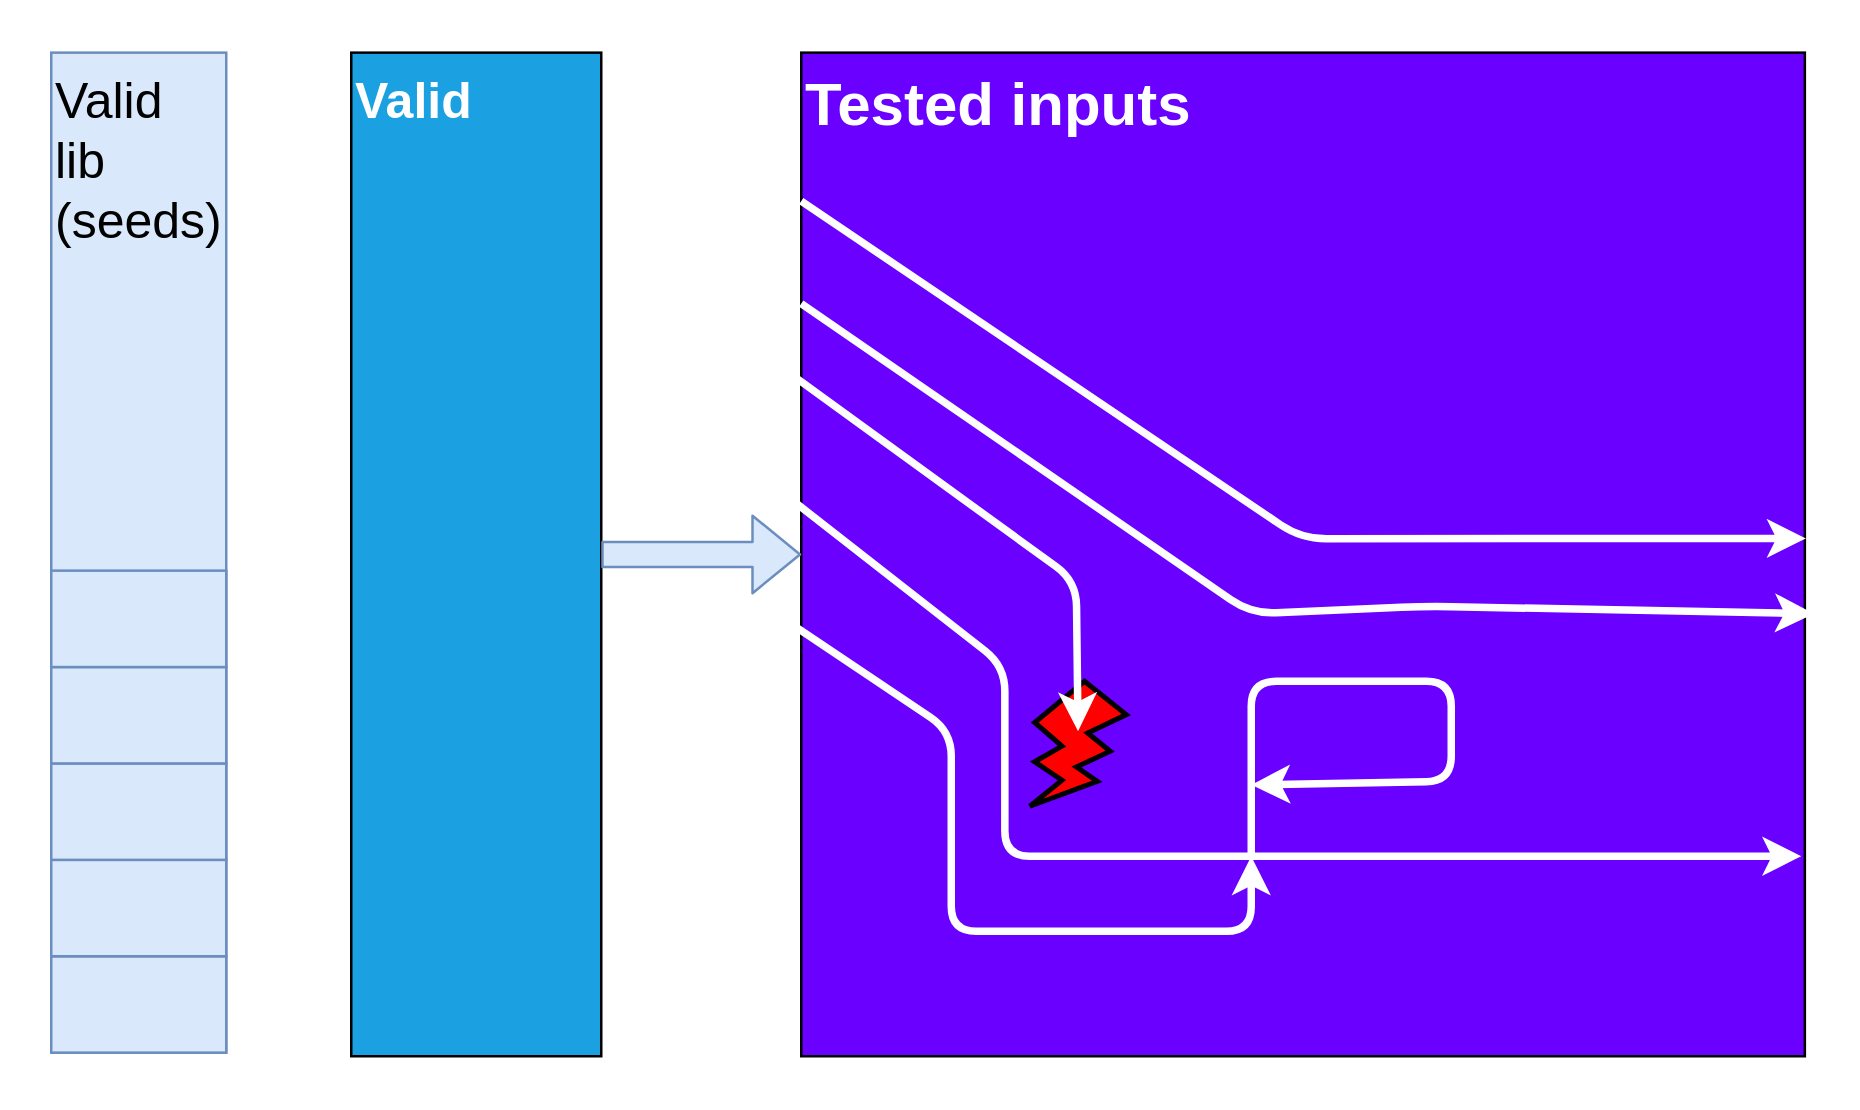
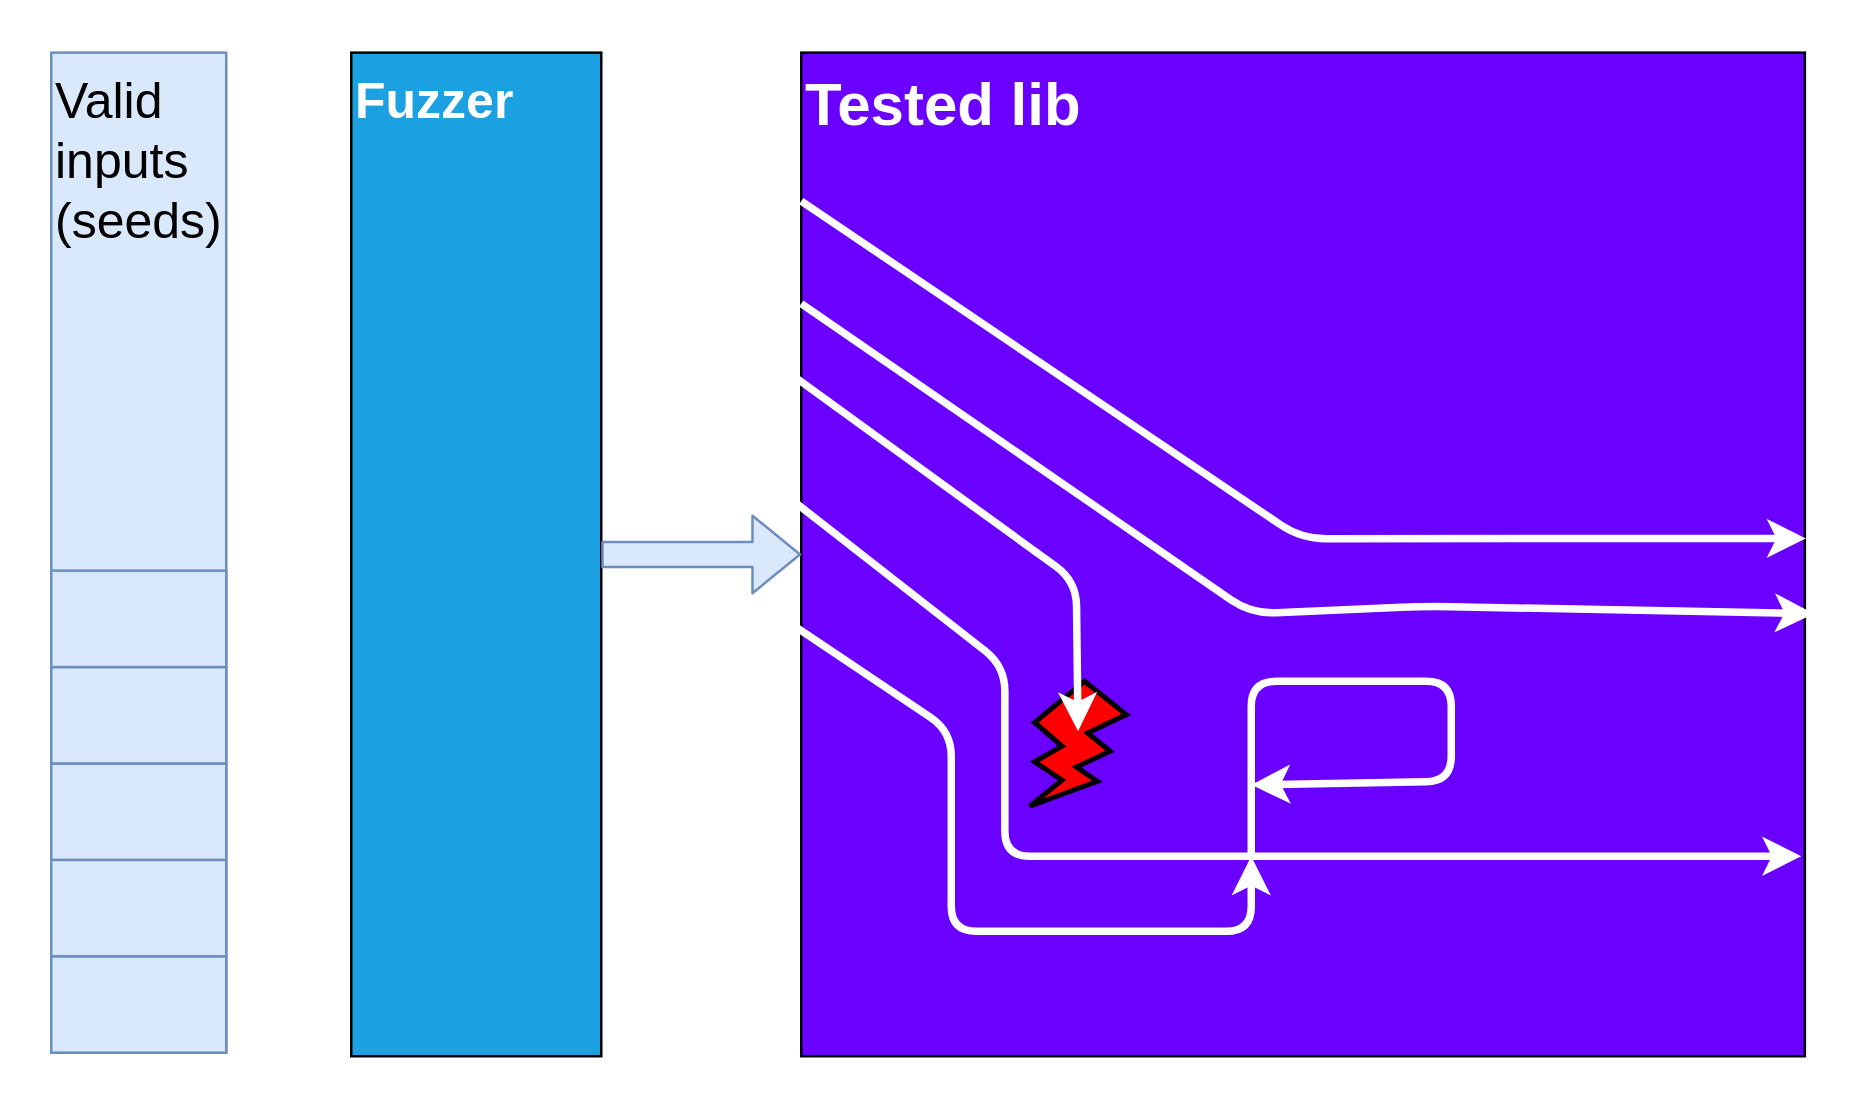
  <mxCell id="0" />
  <mxCell id="1" parent="0" />
  <mxCell id="2" value="" style="edgeStyle=none;html=1;strokeColor=#FFFFFF;strokeWidth=3;fontColor=#000000;endSize=12;" edge="1" parent="1" source="3"><mxGeometry relative="1" as="geometry"><mxPoint x="90" y="324.565" as="targetPoint" /></mxGeometry></mxCell>
- <mxCell id="3" value="&lt;font style=&quot;font-size: 24px;&quot;&gt;&lt;b&gt;Tested inputs&lt;/b&gt;&lt;/font&gt;" style="whiteSpace=wrap;html=1;aspect=fixed;fillColor=#6a00ff;fontColor=#ffffff;strokeColor=#000000;align=left;verticalAlign=top;" parent="1" vertex="1"><mxGeometry x="320" y="20.56" width="401.44" height="401.44" as="geometry" /></mxCell>
+ <mxCell id="3" value="&lt;font style=&quot;font-size: 24px;&quot;&gt;&lt;b&gt;Tested lib&lt;/b&gt;&lt;/font&gt;" style="whiteSpace=wrap;html=1;aspect=fixed;fillColor=#6a00ff;fontColor=#ffffff;strokeColor=#000000;align=left;verticalAlign=top;" parent="1" vertex="1"><mxGeometry x="320" y="20.56" width="401.44" height="401.44" as="geometry" /></mxCell>
  <mxCell id="4" value="" style="verticalLabelPosition=bottom;verticalAlign=top;html=1;shape=mxgraph.basic.flash;fillColor=#FF0000;fontColor=#ffffff;strokeColor=#000000;strokeWidth=2;" parent="1" vertex="1"><mxGeometry x="411.44" y="272" width="38.56" height="50" as="geometry" /></mxCell>
  <mxCell id="5" value="" style="endArrow=classic;html=1;exitX=0;exitY=0.25;exitDx=0;exitDy=0;entryX=1.009;entryY=0.559;entryDx=0;entryDy=0;entryPerimeter=0;strokeColor=#FFFFFF;strokeWidth=3;endSize=6;" parent="1" source="3" target="3" edge="1"><mxGeometry width="50" height="50" relative="1" as="geometry"><mxPoint x="537.42" y="170.02" as="sourcePoint" /><mxPoint x="461.44" y="382" as="targetPoint" /><Array as="points"><mxPoint x="500" y="245" /><mxPoint x="570" y="242" /></Array></mxGeometry></mxCell>
  <mxCell id="6" value="" style="endArrow=classic;html=1;entryX=0.5;entryY=0.4;entryDx=0;entryDy=0;entryPerimeter=0;exitX=-0.004;exitY=0.325;exitDx=0;exitDy=0;exitPerimeter=0;strokeColor=#FFFFFF;strokeWidth=3;endSize=6;" parent="1" source="3" target="4" edge="1"><mxGeometry width="50" height="50" relative="1" as="geometry"><mxPoint x="455.44" y="162" as="sourcePoint" /><mxPoint x="471.44" y="392" as="targetPoint" /><Array as="points"><mxPoint x="430" y="232" /></Array></mxGeometry></mxCell>
- <mxCell id="7" value="&lt;font style=&quot;font-size: 20px;&quot;&gt;&lt;b&gt;Valid&lt;/b&gt;&lt;/font&gt;" style="rounded=0;whiteSpace=wrap;html=1;fillColor=#1ba1e2;fontColor=#ffffff;strokeColor=#000000;align=left;verticalAlign=top;" parent="1" vertex="1"><mxGeometry x="140" y="20.56" width="100" height="401.44" as="geometry" /></mxCell>
+ <mxCell id="7" value="&lt;font style=&quot;font-size: 20px;&quot;&gt;&lt;b&gt;Fuzzer&lt;/b&gt;&lt;/font&gt;" style="rounded=0;whiteSpace=wrap;html=1;fillColor=#1ba1e2;fontColor=#ffffff;strokeColor=#000000;align=left;verticalAlign=top;" parent="1" vertex="1"><mxGeometry x="140" y="20.56" width="100" height="401.44" as="geometry" /></mxCell>
  <mxCell id="8" value="" style="shape=flexArrow;endArrow=classic;html=1;fillColor=#dae8fc;strokeColor=#6c8ebf;" parent="1" source="7" target="3" edge="1"><mxGeometry width="50" height="50" relative="1" as="geometry"><mxPoint x="410" y="382" as="sourcePoint" /><mxPoint x="460" y="332" as="targetPoint" /></mxGeometry></mxCell>
  <mxCell id="9" value="" style="endArrow=classic;html=1;entryX=1.001;entryY=0.484;entryDx=0;entryDy=0;entryPerimeter=0;strokeColor=#FFFFFF;endSize=6;strokeWidth=3;exitX=0;exitY=0.148;exitDx=0;exitDy=0;exitPerimeter=0;" parent="1" edge="1" target="3" source="3"><mxGeometry width="50" height="50" relative="1" as="geometry"><mxPoint x="361.44" y="122" as="sourcePoint" /><mxPoint x="601.44" y="213.92" as="targetPoint" /><Array as="points"><mxPoint x="520" y="215" /></Array></mxGeometry></mxCell>
  <mxCell id="10" value="" style="endArrow=classic;html=1;exitX=-0.005;exitY=0.449;exitDx=0;exitDy=0;exitPerimeter=0;strokeColor=#FFFFFF;strokeWidth=3;endSize=6;" parent="1" source="3" edge="1"><mxGeometry width="50" height="50" relative="1" as="geometry"><mxPoint x="391.44" y="242" as="sourcePoint" /><mxPoint x="720" y="342" as="targetPoint" /><Array as="points"><mxPoint x="401.44" y="266" /><mxPoint x="401.44" y="342" /><mxPoint x="450" y="342" /><mxPoint x="511.44" y="342" /></Array></mxGeometry></mxCell>
  <mxCell id="11" value="" style="endArrow=classic;html=1;strokeColor=#FFFFFF;strokeWidth=3;" parent="1" edge="1"><mxGeometry width="50" height="50" relative="1" as="geometry"><mxPoint x="500" y="343.44" as="sourcePoint" /><mxPoint x="500" y="313.44" as="targetPoint" /><Array as="points"><mxPoint x="500" y="272" /><mxPoint x="580" y="272" /><mxPoint x="580" y="312" /></Array></mxGeometry></mxCell>
- <mxCell id="12" value="&lt;font style=&quot;font-size: 20px;&quot;&gt;Valid&lt;br&gt;lib&lt;br&gt;(seeds)&lt;/font&gt;" style="rounded=0;whiteSpace=wrap;html=1;fillColor=#dae8fc;strokeColor=#6c8ebf;align=left;verticalAlign=top;" parent="1" vertex="1"><mxGeometry x="20" y="20.56" width="70" height="400" as="geometry" /></mxCell>
+ <mxCell id="12" value="&lt;font style=&quot;font-size: 20px;&quot;&gt;Valid&lt;br&gt;inputs&lt;br&gt;(seeds)&lt;/font&gt;" style="rounded=0;whiteSpace=wrap;html=1;fillColor=#dae8fc;strokeColor=#6c8ebf;align=left;verticalAlign=top;" parent="1" vertex="1"><mxGeometry x="20" y="20.56" width="70" height="400" as="geometry" /></mxCell>
  <mxCell id="13" value="" style="rounded=0;whiteSpace=wrap;html=1;fillColor=#dae8fc;strokeColor=#6c8ebf;" vertex="1" parent="1"><mxGeometry x="20" y="382" width="70" height="38.56" as="geometry" /></mxCell>
  <mxCell id="14" value="" style="rounded=0;whiteSpace=wrap;html=1;fillColor=#dae8fc;strokeColor=#6c8ebf;" vertex="1" parent="1"><mxGeometry x="20" y="343.44" width="70" height="38.56" as="geometry" /></mxCell>
  <mxCell id="15" value="" style="rounded=0;whiteSpace=wrap;html=1;fillColor=#dae8fc;strokeColor=#6c8ebf;" vertex="1" parent="1"><mxGeometry x="20" y="304.88" width="70" height="38.56" as="geometry" /></mxCell>
  <mxCell id="16" value="" style="rounded=0;whiteSpace=wrap;html=1;fillColor=#dae8fc;strokeColor=#6c8ebf;" vertex="1" parent="1"><mxGeometry x="20" y="266.32" width="70" height="38.56" as="geometry" /></mxCell>
  <mxCell id="17" value="" style="rounded=0;whiteSpace=wrap;html=1;fillColor=#dae8fc;strokeColor=#6c8ebf;" vertex="1" parent="1"><mxGeometry x="20" y="227.76" width="70" height="38.56" as="geometry" /></mxCell>
  <mxCell id="18" value="" style="endArrow=classic;html=1;exitX=-0.004;exitY=0.325;exitDx=0;exitDy=0;exitPerimeter=0;strokeColor=#FFFFFF;strokeWidth=3;endSize=6;" edge="1" parent="1"><mxGeometry width="50" height="50" relative="1" as="geometry"><mxPoint x="310.004" y="245.028" as="sourcePoint" /><mxPoint x="500" y="342" as="targetPoint" /><Array as="points"><mxPoint x="380" y="292" /><mxPoint x="380" y="372" /><mxPoint x="500" y="372" /></Array></mxGeometry></mxCell>
